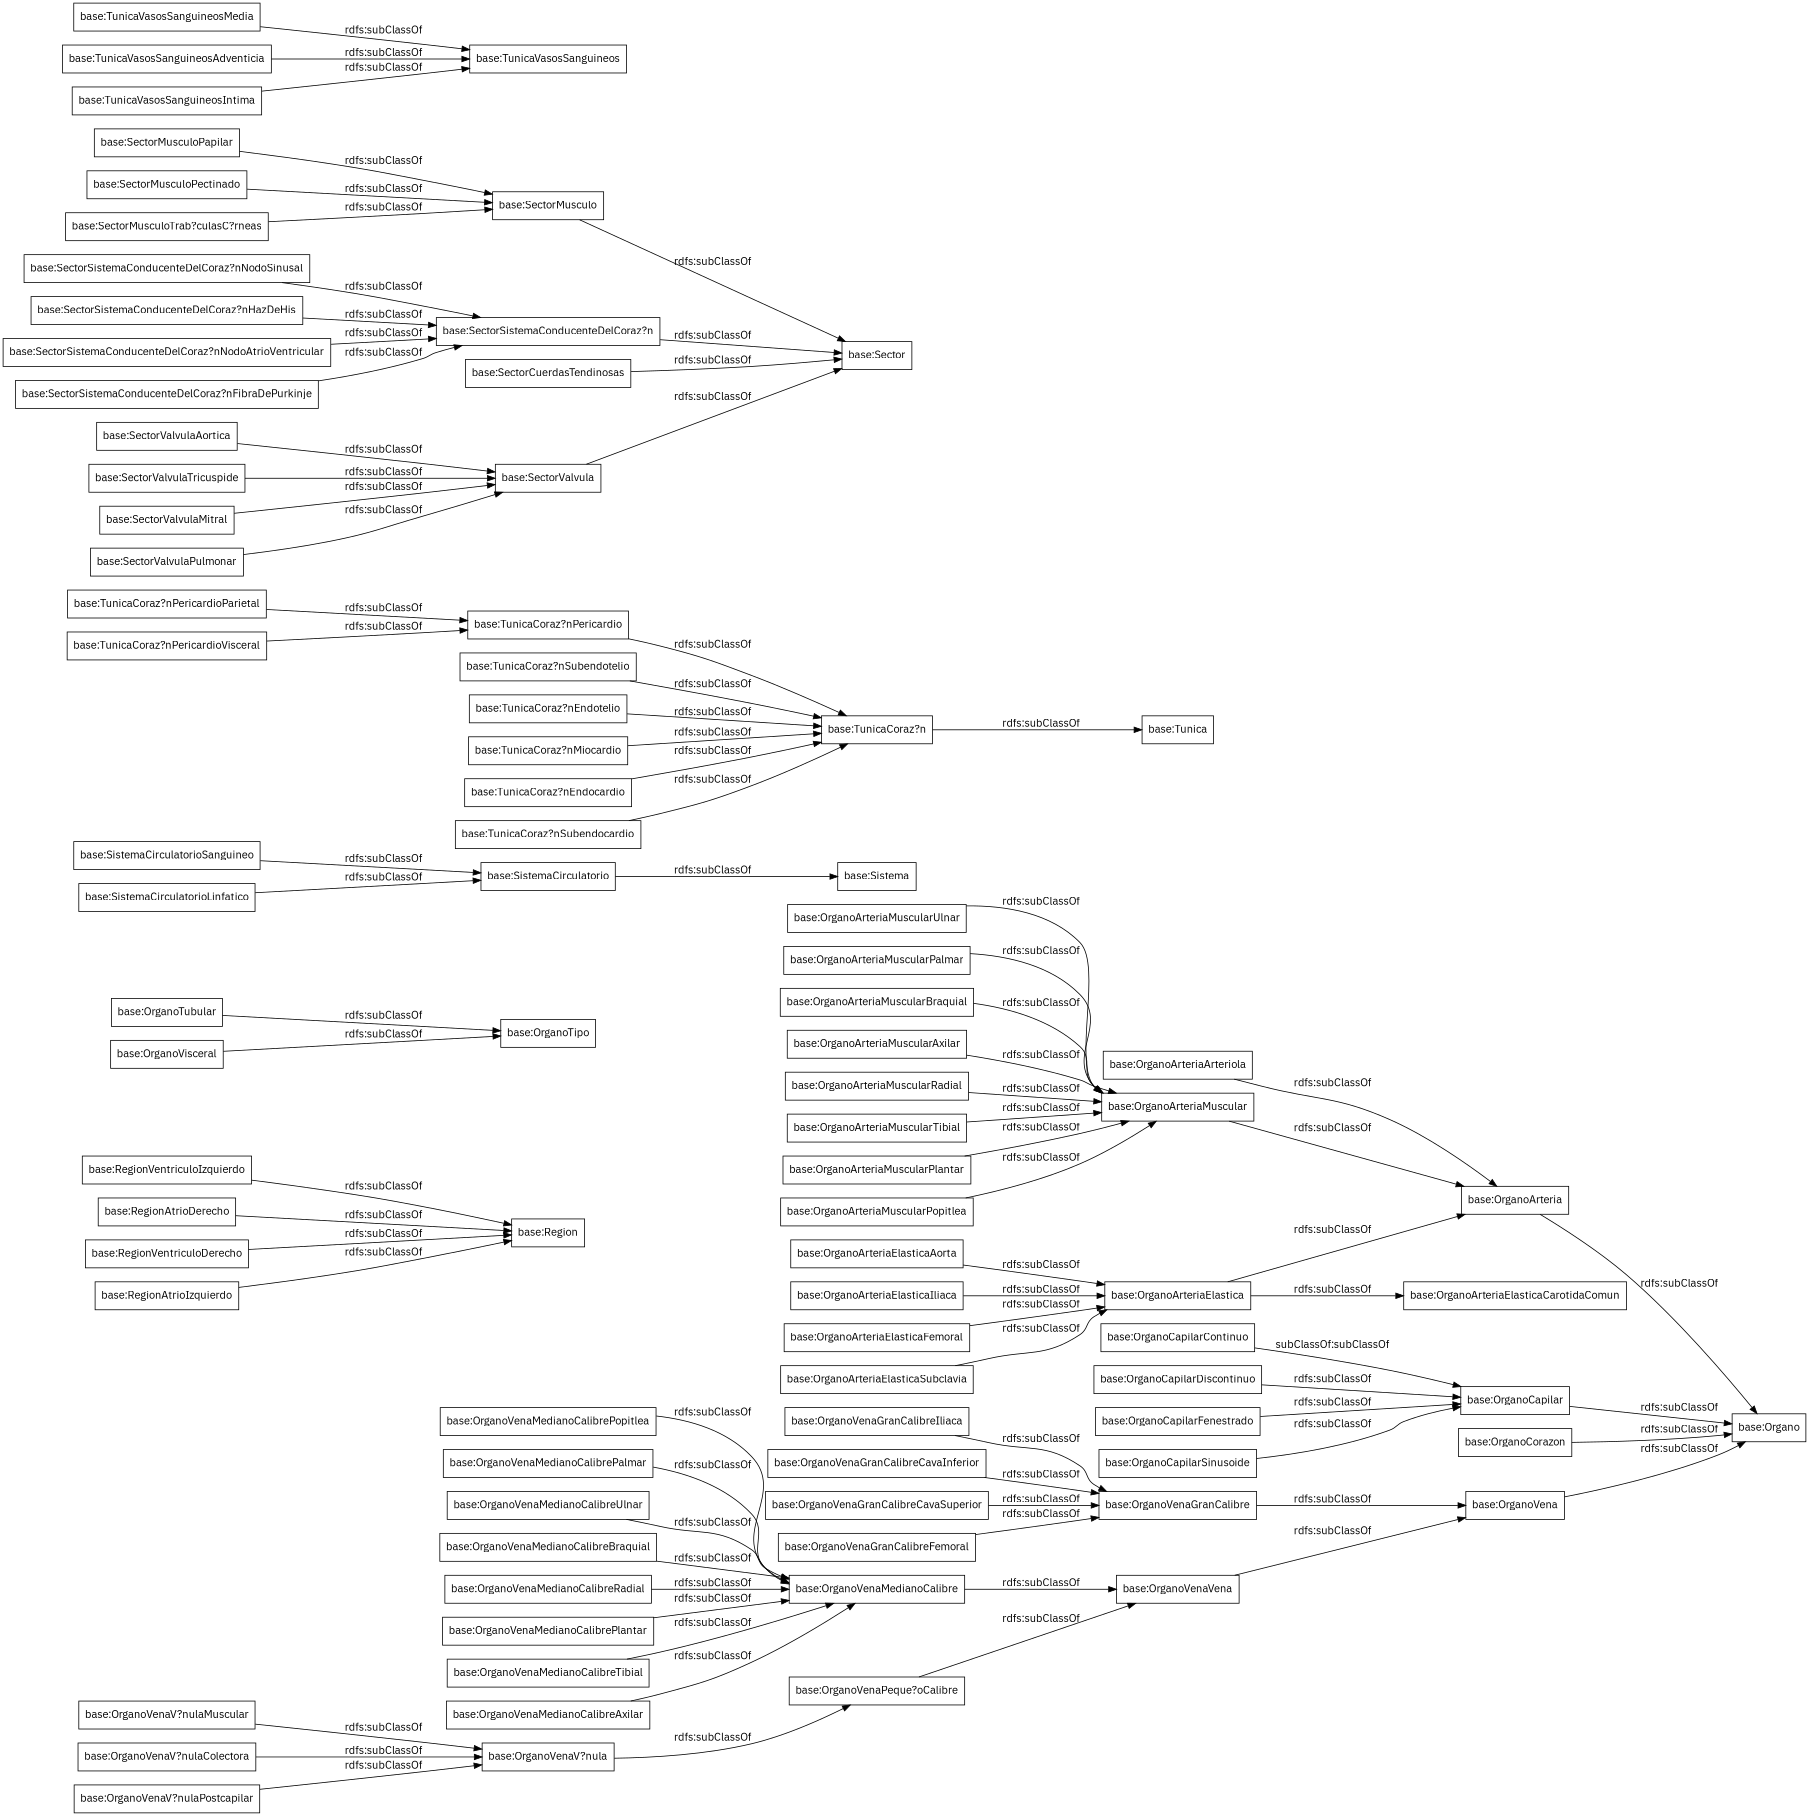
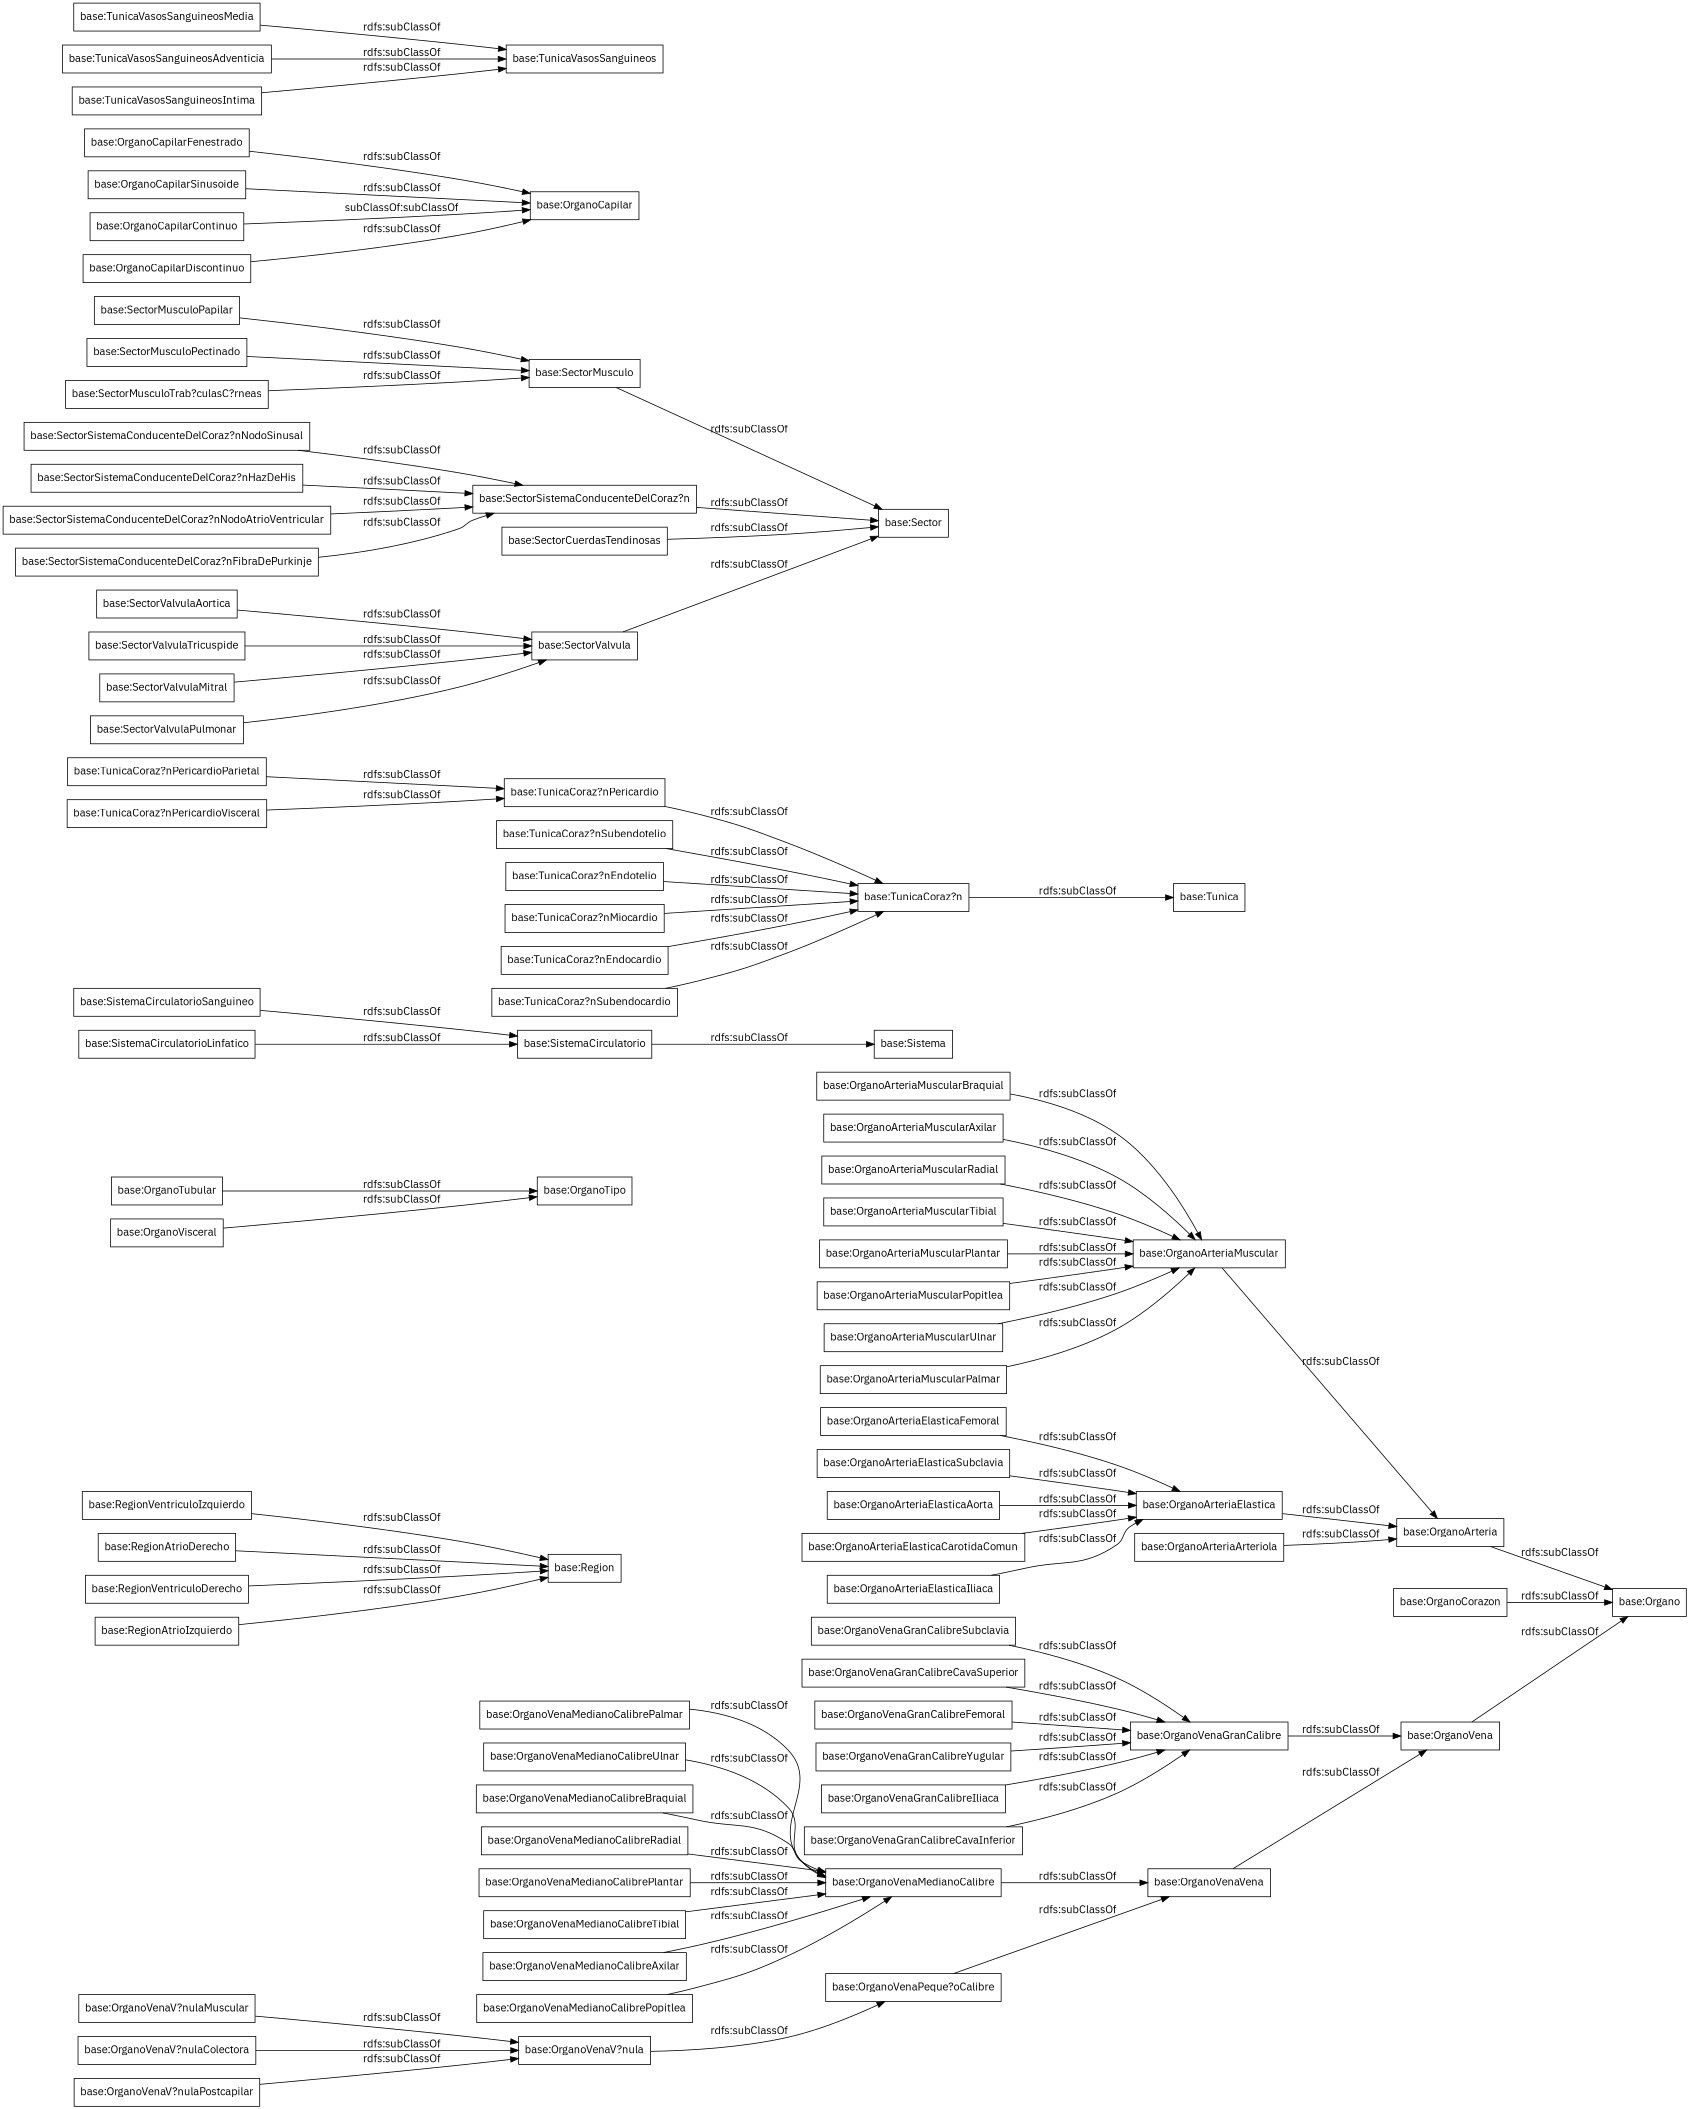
  digraph {
    fontname="IBM Plex Sans"
    rankdir=LR
    node [color=black fontname="IBM Plex Sans" shape=rectangle]
    edge [fontname="IBM Plex Sans"]
    "base:OrganoVenaV?nula"
    "base:OrganoVenaPeque?oCalibre"
    "base:OrganoVenaVena"
    "base:RegionVentriculoIzquierdo"
    "base:Region"
    "base:OrganoTubular"
    "base:OrganoTipo"
    "base:OrganoVenaMedianoCalibrePalmar"
    "base:OrganoVenaMedianoCalibre"
    "base:SistemaCirculatorio"
    "base:Sistema"
+   "base:OrganoVenaGranCalibreSubclavia"
    "base:OrganoVenaGranCalibre"
    "base:OrganoVena"
    "base:TunicaCoraz?n"
    "base:Tunica"
    "base:OrganoArteriaMuscularBraquial"
    "base:OrganoArteriaMuscular"
    "base:OrganoArteria"
    "base:OrganoVenaGranCalibreCavaSuperior"
    "base:OrganoArteriaElasticaFemoral"
    "base:OrganoArteriaElastica"
    "base:SistemaCirculatorioSanguineo"
    "base:OrganoArteriaElasticaSubclavia"
    "base:SectorValvula"
    "base:Sector"
    "base:Organo"
    "base:OrganoCapilarFenestrado"
    "base:OrganoCapilar"
    "base:OrganoVenaMedianoCalibreUlnar"
    "base:OrganoVenaMedianoCalibreBraquial"
    "base:TunicaVasosSanguineosMedia"
    "base:TunicaVasosSanguineos"
    "base:OrganoVenaGranCalibreFemoral"
    "base:OrganoVenaV?nulaMuscular"
    "base:SectorValvulaAortica"
    "base:OrganoVenaV?nulaColectora"
    "base:OrganoArteriaArteriola"
    "base:OrganoArteriaElasticaAorta"
    "base:TunicaCoraz?nPericardioParietal"
    "base:TunicaCoraz?nPericardio"
    "base:OrganoArteriaElasticaCarotidaComun"
    "base:SistemaCirculatorioLinfatico"
    "base:SectorValvulaTricuspide"
    "base:SectorMusculoPapilar"
    "base:SectorMusculo"
    "base:SectorSistemaConducenteDelCoraz?nNodoSinusal"
    "base:SectorSistemaConducenteDelCoraz?n"
    "base:OrganoCapilarSinusoide"
    "base:SectorSistemaConducenteDelCoraz?nHazDeHis"
    "base:OrganoVenaMedianoCalibreRadial"
    "base:OrganoArteriaMuscularAxilar"
    "base:OrganoCorazon"
    "base:TunicaCoraz?nSubendotelio"
    "base:OrganoArteriaMuscularRadial"
    "base:TunicaCoraz?nPericardioVisceral"
    "base:TunicaCoraz?nEndotelio"
    "base:OrganoVenaV?nulaPostcapilar"
+   "base:OrganoVenaGranCalibreYugular"
    "base:OrganoVenaMedianoCalibrePlantar"
    "base:OrganoArteriaMuscularTibial"
    "base:TunicaVasosSanguineosAdventicia"
    "base:RegionAtrioDerecho"
    "base:RegionVentriculoDerecho"
    "base:OrganoCapilarContinuo"
    "base:OrganoVenaMedianoCalibreTibial"
    "base:OrganoArteriaMuscularPlantar"
    "base:TunicaCoraz?nMiocardio"
    "base:SectorCuerdasTendinosas"
    "base:SectorMusculoPectinado"
    "base:TunicaVasosSanguineosIntima"
    "base:OrganoVenaMedianoCalibreAxilar"
    "base:SectorSistemaConducenteDelCoraz?nNodoAtrioVentricular"
    "base:OrganoArteriaMuscularPopitlea"
    "base:SectorValvulaMitral"
    "base:OrganoVenaMedianoCalibrePopitlea"
    "base:OrganoArteriaElasticaIliaca"
    "base:OrganoArteriaMuscularUlnar"
    "base:RegionAtrioIzquierdo"
    "base:OrganoArteriaMuscularPalmar"
    "base:SectorValvulaPulmonar"
    "base:TunicaCoraz?nEndocardio"
    "base:OrganoVenaGranCalibreIliaca"
    "base:OrganoVisceral"
    "base:TunicaCoraz?nSubendocardio"
    "base:SectorSistemaConducenteDelCoraz?nFibraDePurkinje"
    "base:SectorMusculoTrab?culasC?rneas"
    "base:OrganoVenaGranCalibreCavaInferior"
    "base:OrganoCapilarDiscontinuo"
    "base:OrganoVenaV?nula" -> "base:OrganoVenaPeque?oCalibre" [label="rdfs:subClassOf"]
    "base:OrganoVenaPeque?oCalibre" -> "base:OrganoVenaVena" [label="rdfs:subClassOf"]
    "base:OrganoVenaVena" -> "base:OrganoVena" [label="rdfs:subClassOf"]
    "base:RegionVentriculoIzquierdo" -> "base:Region" [label="rdfs:subClassOf"]
    "base:OrganoTubular" -> "base:OrganoTipo" [label="rdfs:subClassOf"]
    "base:OrganoVenaMedianoCalibrePalmar" -> "base:OrganoVenaMedianoCalibre" [label="rdfs:subClassOf"]
    "base:OrganoVenaMedianoCalibre" -> "base:OrganoVenaVena" [label="rdfs:subClassOf"]
    "base:SistemaCirculatorio" -> "base:Sistema" [label="rdfs:subClassOf"]
+   "base:OrganoVenaGranCalibreSubclavia" -> "base:OrganoVenaGranCalibre" [label="rdfs:subClassOf"]
    "base:OrganoVenaGranCalibre" -> "base:OrganoVena" [label="rdfs:subClassOf"]
    "base:OrganoVena" -> "base:Organo" [label="rdfs:subClassOf"]
    "base:TunicaCoraz?n" -> "base:Tunica" [label="rdfs:subClassOf"]
    "base:OrganoArteriaMuscularBraquial" -> "base:OrganoArteriaMuscular" [label="rdfs:subClassOf"]
    "base:OrganoArteriaMuscular" -> "base:OrganoArteria" [label="rdfs:subClassOf"]
    "base:OrganoArteria" -> "base:Organo" [label="rdfs:subClassOf"]
    "base:OrganoVenaGranCalibreCavaSuperior" -> "base:OrganoVenaGranCalibre" [label="rdfs:subClassOf"]
    "base:OrganoArteriaElasticaFemoral" -> "base:OrganoArteriaElastica" [label="rdfs:subClassOf"]
    "base:OrganoArteriaElastica" -> "base:OrganoArteria" [label="rdfs:subClassOf"]
    "base:SistemaCirculatorioSanguineo" -> "base:SistemaCirculatorio" [label="rdfs:subClassOf"]
    "base:OrganoArteriaElasticaSubclavia" -> "base:OrganoArteriaElastica" [label="rdfs:subClassOf"]
    "base:SectorValvula" -> "base:Sector" [label="rdfs:subClassOf"]
    "base:OrganoCapilarFenestrado" -> "base:OrganoCapilar" [label="rdfs:subClassOf"]
-   "base:OrganoCapilar" -> "base:Organo" [label="rdfs:subClassOf"]
    "base:OrganoVenaMedianoCalibreUlnar" -> "base:OrganoVenaMedianoCalibre" [label="rdfs:subClassOf"]
    "base:OrganoVenaMedianoCalibreBraquial" -> "base:OrganoVenaMedianoCalibre" [label="rdfs:subClassOf"]
    "base:TunicaVasosSanguineosMedia" -> "base:TunicaVasosSanguineos" [label="rdfs:subClassOf"]
    "base:OrganoVenaGranCalibreFemoral" -> "base:OrganoVenaGranCalibre" [label="rdfs:subClassOf"]
    "base:OrganoVenaV?nulaMuscular" -> "base:OrganoVenaV?nula" [label="rdfs:subClassOf"]
    "base:SectorValvulaAortica" -> "base:SectorValvula" [label="rdfs:subClassOf"]
    "base:OrganoVenaV?nulaColectora" -> "base:OrganoVenaV?nula" [label="rdfs:subClassOf"]
    "base:OrganoArteriaArteriola" -> "base:OrganoArteria" [label="rdfs:subClassOf"]
    "base:OrganoArteriaElasticaAorta" -> "base:OrganoArteriaElastica" [label="rdfs:subClassOf"]
    "base:TunicaCoraz?nPericardioParietal" -> "base:TunicaCoraz?nPericardio" [label="rdfs:subClassOf"]
    "base:TunicaCoraz?nPericardio" -> "base:TunicaCoraz?n" [label="rdfs:subClassOf"]
-   "base:OrganoArteriaElastica" -> "base:OrganoArteriaElasticaCarotidaComun" [label="rdfs:subClassOf"]
+   "base:OrganoArteriaElasticaCarotidaComun" -> "base:OrganoArteriaElastica" [label="rdfs:subClassOf"]
    "base:SistemaCirculatorioLinfatico" -> "base:SistemaCirculatorio" [label="rdfs:subClassOf"]
    "base:SectorValvulaTricuspide" -> "base:SectorValvula" [label="rdfs:subClassOf"]
    "base:SectorMusculoPapilar" -> "base:SectorMusculo" [label="rdfs:subClassOf"]
    "base:SectorMusculo" -> "base:Sector" [label="rdfs:subClassOf"]
    "base:SectorSistemaConducenteDelCoraz?nNodoSinusal" -> "base:SectorSistemaConducenteDelCoraz?n" [label="rdfs:subClassOf"]
    "base:SectorSistemaConducenteDelCoraz?n" -> "base:Sector" [label="rdfs:subClassOf"]
    "base:OrganoCapilarSinusoide" -> "base:OrganoCapilar" [label="rdfs:subClassOf"]
    "base:SectorSistemaConducenteDelCoraz?nHazDeHis" -> "base:SectorSistemaConducenteDelCoraz?n" [label="rdfs:subClassOf"]
    "base:OrganoVenaMedianoCalibreRadial" -> "base:OrganoVenaMedianoCalibre" [label="rdfs:subClassOf"]
    "base:OrganoArteriaMuscularAxilar" -> "base:OrganoArteriaMuscular" [label="rdfs:subClassOf"]
    "base:OrganoCorazon" -> "base:Organo" [label="rdfs:subClassOf"]
    "base:TunicaCoraz?nSubendotelio" -> "base:TunicaCoraz?n" [label="rdfs:subClassOf"]
    "base:OrganoArteriaMuscularRadial" -> "base:OrganoArteriaMuscular" [label="rdfs:subClassOf"]
    "base:TunicaCoraz?nPericardioVisceral" -> "base:TunicaCoraz?nPericardio" [label="rdfs:subClassOf"]
    "base:TunicaCoraz?nEndotelio" -> "base:TunicaCoraz?n" [label="rdfs:subClassOf"]
    "base:OrganoVenaV?nulaPostcapilar" -> "base:OrganoVenaV?nula" [label="rdfs:subClassOf"]
+   "base:OrganoVenaGranCalibreYugular" -> "base:OrganoVenaGranCalibre" [label="rdfs:subClassOf"]
    "base:OrganoVenaMedianoCalibrePlantar" -> "base:OrganoVenaMedianoCalibre" [label="rdfs:subClassOf"]
    "base:OrganoArteriaMuscularTibial" -> "base:OrganoArteriaMuscular" [label="rdfs:subClassOf"]
    "base:TunicaVasosSanguineosAdventicia" -> "base:TunicaVasosSanguineos" [label="rdfs:subClassOf"]
    "base:RegionAtrioDerecho" -> "base:Region" [label="rdfs:subClassOf"]
    "base:RegionVentriculoDerecho" -> "base:Region" [label="rdfs:subClassOf"]
    "base:OrganoCapilarContinuo" -> "base:OrganoCapilar" [label="subClassOf:subClassOf"]
    "base:OrganoVenaMedianoCalibreTibial" -> "base:OrganoVenaMedianoCalibre" [label="rdfs:subClassOf"]
    "base:OrganoArteriaMuscularPlantar" -> "base:OrganoArteriaMuscular" [label="rdfs:subClassOf"]
    "base:TunicaCoraz?nMiocardio" -> "base:TunicaCoraz?n" [label="rdfs:subClassOf"]
    "base:SectorCuerdasTendinosas" -> "base:Sector" [label="rdfs:subClassOf"]
    "base:SectorMusculoPectinado" -> "base:SectorMusculo" [label="rdfs:subClassOf"]
    "base:TunicaVasosSanguineosIntima" -> "base:TunicaVasosSanguineos" [label="rdfs:subClassOf"]
    "base:OrganoVenaMedianoCalibreAxilar" -> "base:OrganoVenaMedianoCalibre" [label="rdfs:subClassOf"]
    "base:SectorSistemaConducenteDelCoraz?nNodoAtrioVentricular" -> "base:SectorSistemaConducenteDelCoraz?n" [label="rdfs:subClassOf"]
    "base:OrganoArteriaMuscularPopitlea" -> "base:OrganoArteriaMuscular" [label="rdfs:subClassOf"]
    "base:SectorValvulaMitral" -> "base:SectorValvula" [label="rdfs:subClassOf"]
    "base:OrganoVenaMedianoCalibrePopitlea" -> "base:OrganoVenaMedianoCalibre" [label="rdfs:subClassOf"]
    "base:OrganoArteriaElasticaIliaca" -> "base:OrganoArteriaElastica" [label="rdfs:subClassOf"]
    "base:OrganoArteriaMuscularUlnar" -> "base:OrganoArteriaMuscular" [label="rdfs:subClassOf"]
    "base:RegionAtrioIzquierdo" -> "base:Region" [label="rdfs:subClassOf"]
    "base:OrganoArteriaMuscularPalmar" -> "base:OrganoArteriaMuscular" [label="rdfs:subClassOf"]
    "base:SectorValvulaPulmonar" -> "base:SectorValvula" [label="rdfs:subClassOf"]
    "base:TunicaCoraz?nEndocardio" -> "base:TunicaCoraz?n" [label="rdfs:subClassOf"]
    "base:OrganoVenaGranCalibreIliaca" -> "base:OrganoVenaGranCalibre" [label="rdfs:subClassOf"]
    "base:OrganoVisceral" -> "base:OrganoTipo" [label="rdfs:subClassOf"]
    "base:TunicaCoraz?nSubendocardio" -> "base:TunicaCoraz?n" [label="rdfs:subClassOf"]
    "base:SectorSistemaConducenteDelCoraz?nFibraDePurkinje" -> "base:SectorSistemaConducenteDelCoraz?n" [label="rdfs:subClassOf"]
    "base:SectorMusculoTrab?culasC?rneas" -> "base:SectorMusculo" [label="rdfs:subClassOf"]
    "base:OrganoVenaGranCalibreCavaInferior" -> "base:OrganoVenaGranCalibre" [label="rdfs:subClassOf"]
    "base:OrganoCapilarDiscontinuo" -> "base:OrganoCapilar" [label="rdfs:subClassOf"]
  }
